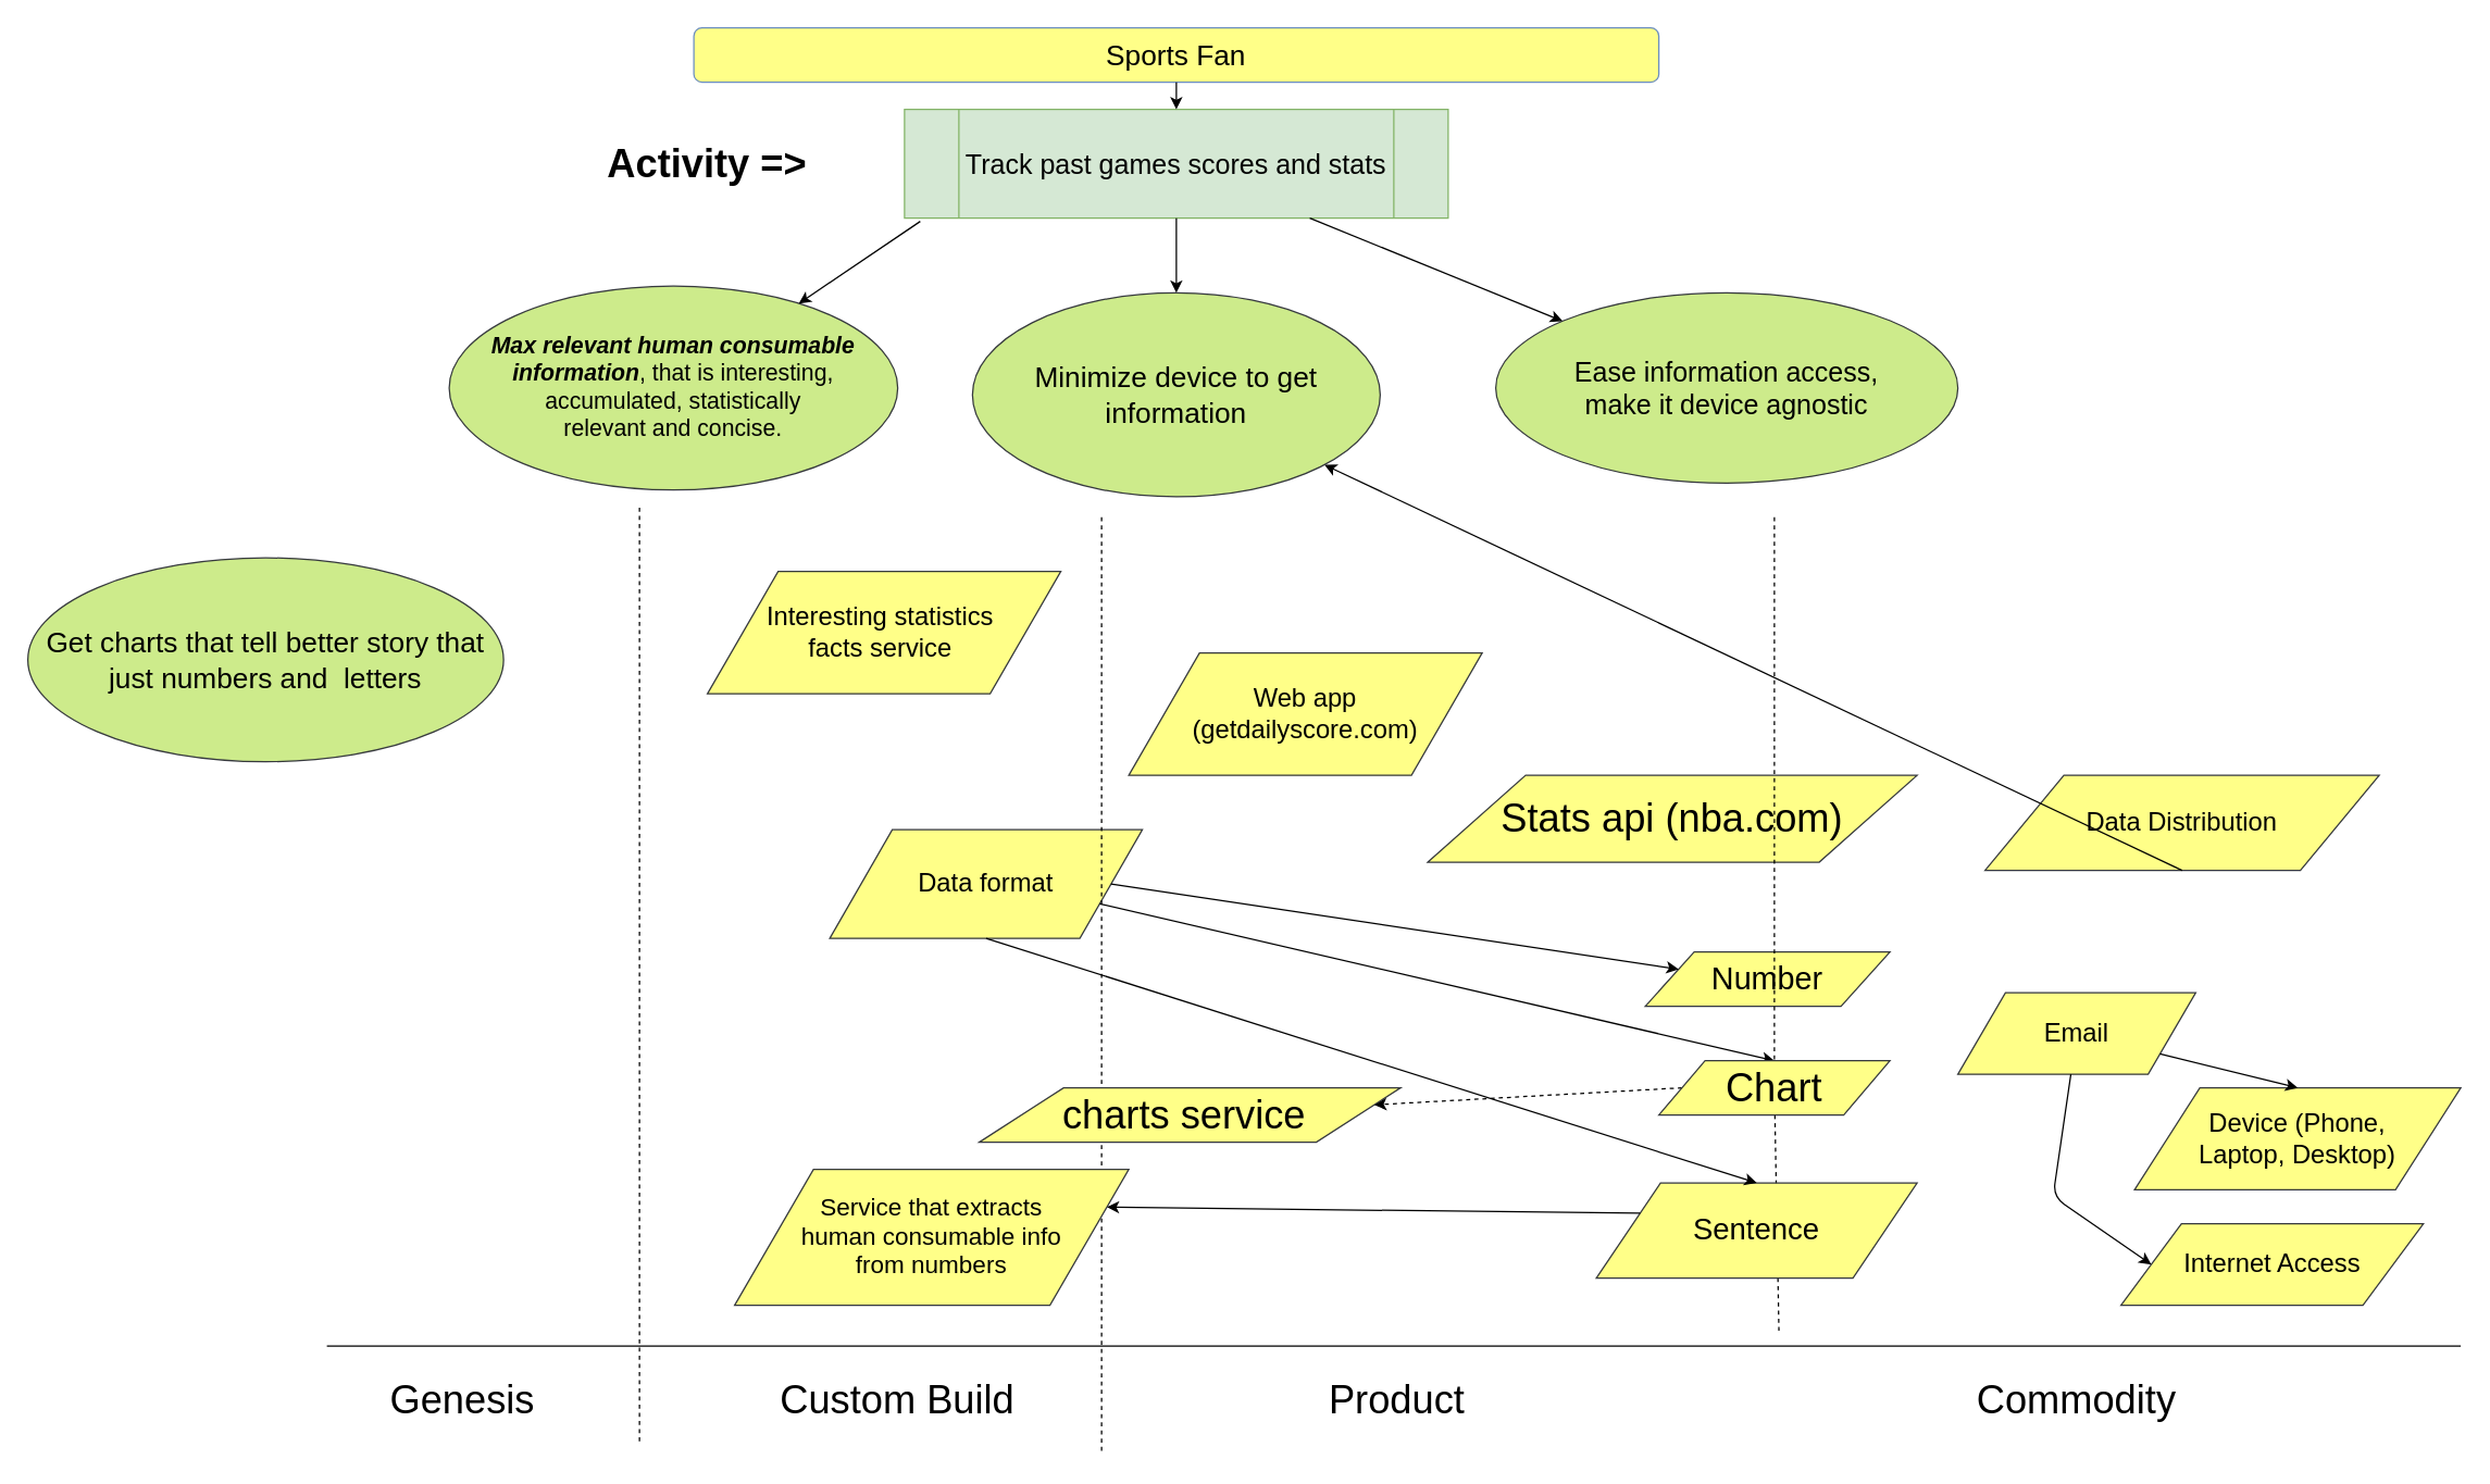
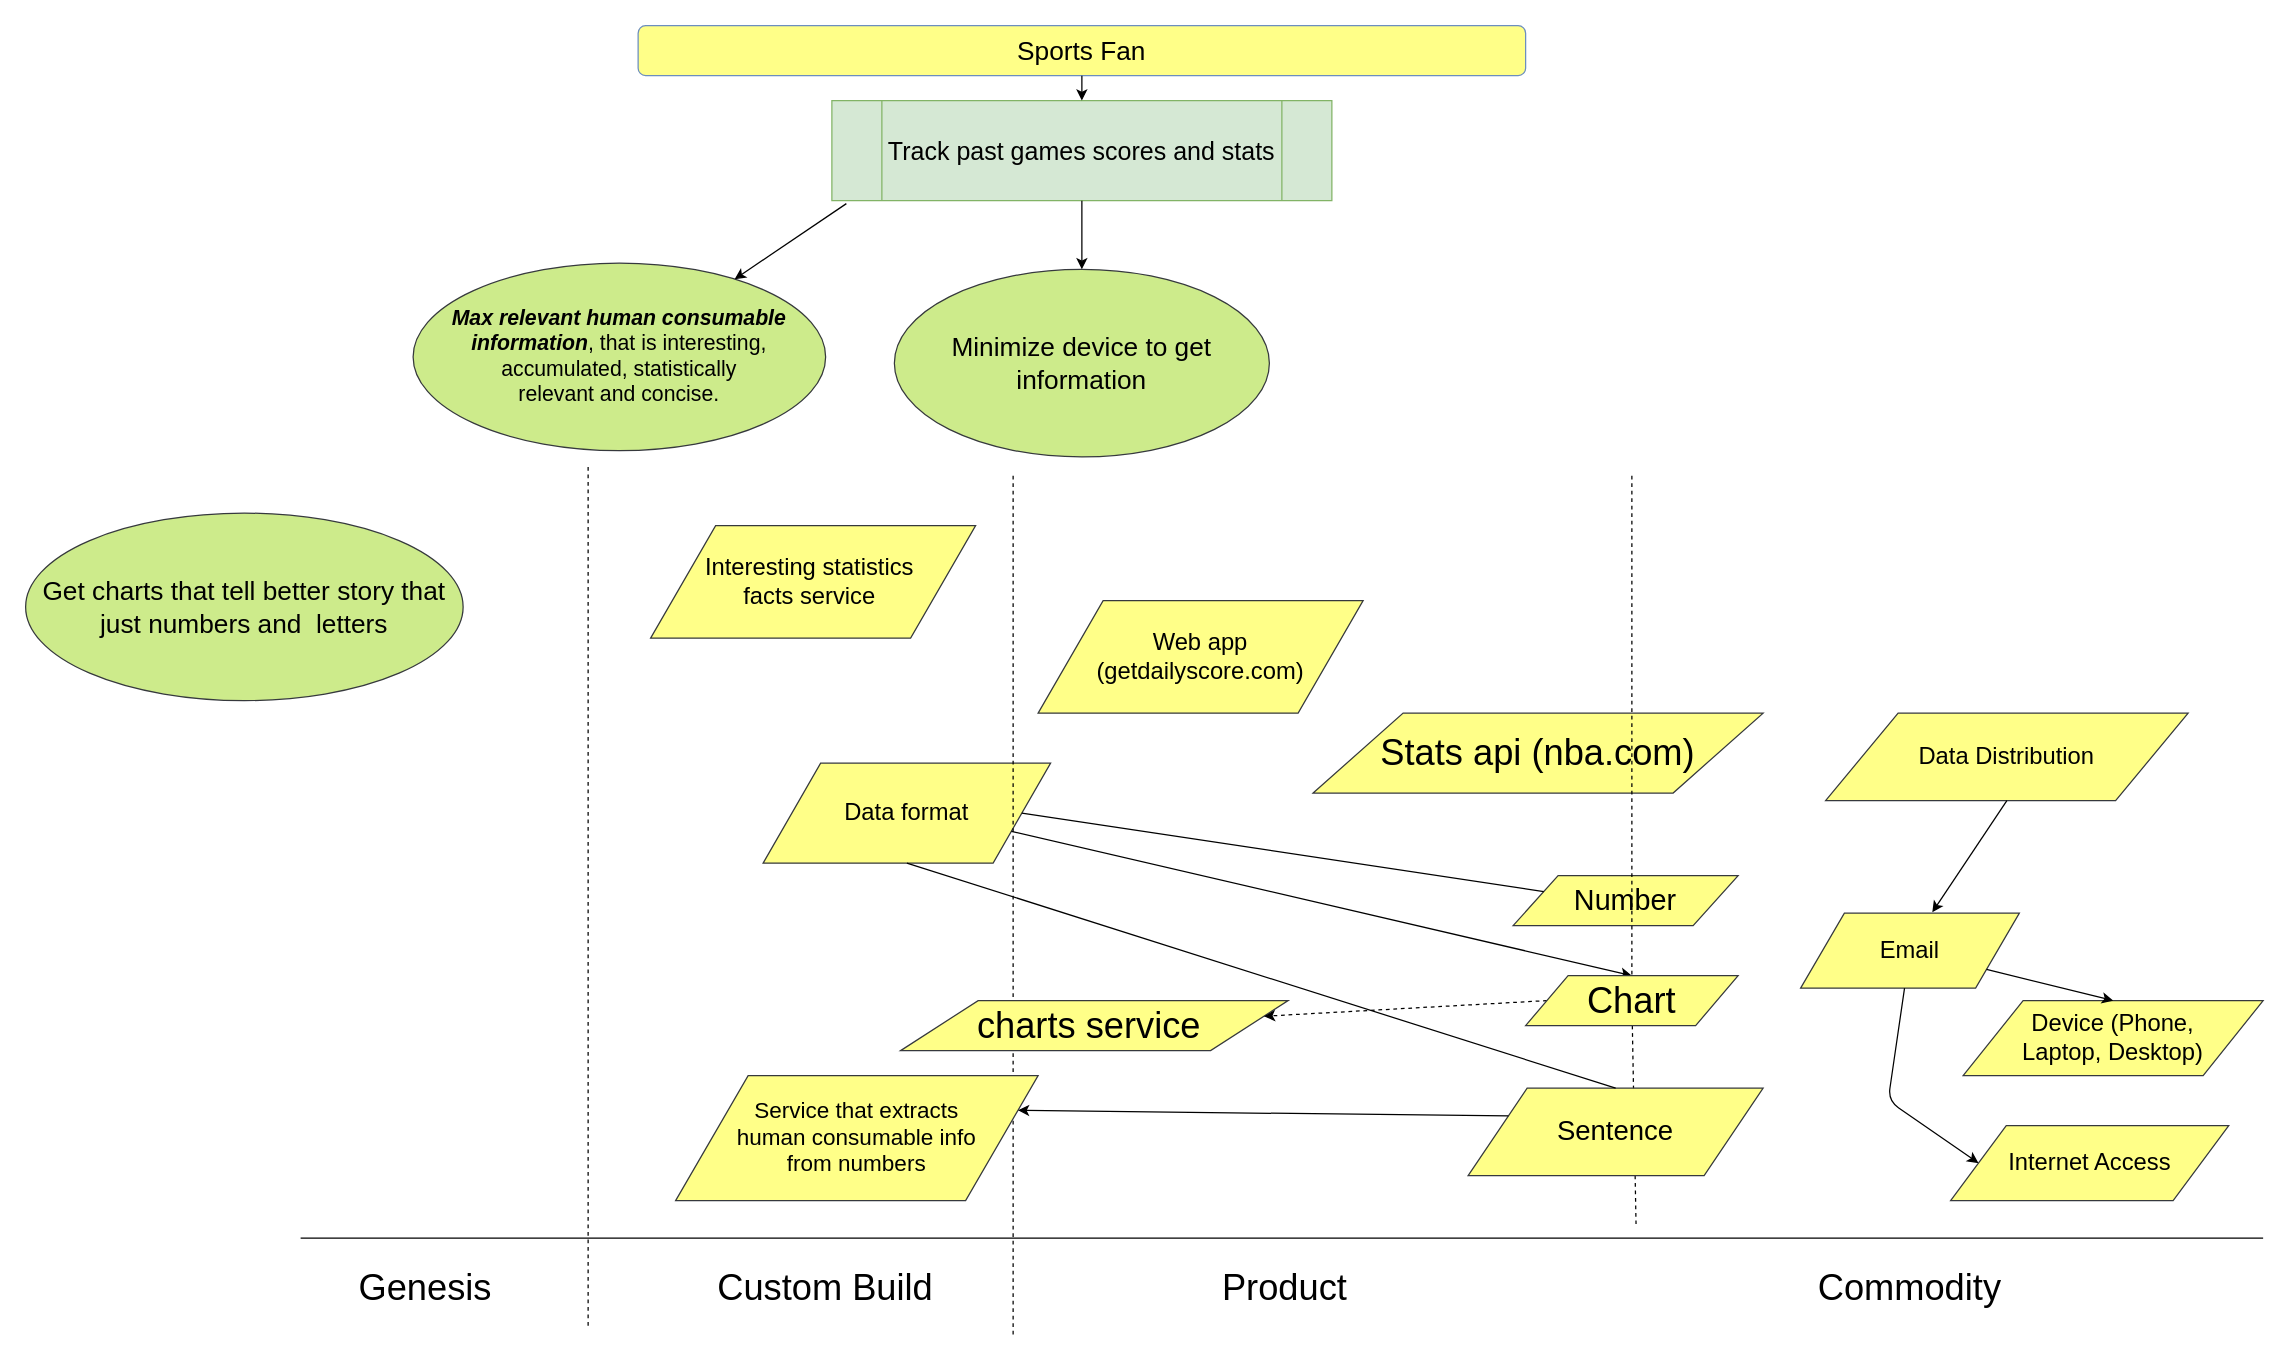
  <mxCell id="0" />
  <mxCell id="1" parent="0" />
  <mxCell id="2" value="Sports Fan" style="rounded=1;whiteSpace=wrap;html=1;fillColor=#ffff88;strokeColor=#6c8ebf;fontSize=21;" parent="1" vertex="1"><mxGeometry x="510" y="20" width="710" height="40" as="geometry" /></mxCell>
- <mxCell id="3" value="Activity =&amp;gt;" style="text;html=1;strokeColor=none;fillColor=none;align=center;verticalAlign=middle;whiteSpace=wrap;rounded=0;fontStyle=1;fontSize=29;" parent="1" vertex="1"><mxGeometry x="390" y="87.5" width="260" height="65" as="geometry" /></mxCell>
  <mxCell id="4" value="Track past games scores and stats" style="shape=process;whiteSpace=wrap;html=1;backgroundOutline=1;fillColor=#d5e8d4;strokeColor=#82b366;fontSize=20;fontStyle=0" parent="1" vertex="1"><mxGeometry x="665" y="80" width="400" height="80" as="geometry" /></mxCell>
  <mxCell id="5" value="&lt;span style=&quot;font-size: 17px&quot;&gt;&lt;b style=&quot;font-style: italic ; font-size: 17px&quot;&gt;Max relevant human consumable &lt;br&gt;information&lt;/b&gt;&lt;/span&gt;, that is interesting, accumulated, statistically &lt;br&gt;relevant and concise." style="ellipse;whiteSpace=wrap;html=1;fillColor=#cdeb8b;strokeColor=#36393d;fontSize=17;" parent="1" vertex="1"><mxGeometry x="330" y="210" width="330" height="150" as="geometry" /></mxCell>
  <mxCell id="6" value="Minimize device to get information" style="ellipse;whiteSpace=wrap;html=1;fillColor=#cdeb8b;strokeColor=#36393d;fontSize=21;" parent="1" vertex="1"><mxGeometry x="715" y="215" width="300" height="150" as="geometry" /></mxCell>
- <mxCell id="7" value="Ease information access, &lt;br&gt;make it device agnostic" style="ellipse;whiteSpace=wrap;html=1;fillColor=#cdeb8b;strokeColor=#36393d;fontSize=20;" parent="1" vertex="1"><mxGeometry x="1100" y="215" width="340" height="140" as="geometry" /></mxCell>
  <mxCell id="8" value="Get charts that tell better story that just numbers and&amp;nbsp; letters" style="ellipse;whiteSpace=wrap;html=1;fillColor=#cdeb8b;strokeColor=#36393d;fontSize=21;" parent="1" vertex="1"><mxGeometry x="20" y="410" width="350" height="150" as="geometry" /></mxCell>
  <mxCell id="9" value="" style="endArrow=classic;html=1;exitX=0.029;exitY=1.03;exitDx=0;exitDy=0;exitPerimeter=0;" parent="1" source="4" target="5" edge="1"><mxGeometry width="50" height="50" relative="1" as="geometry"><mxPoint x="390" y="160" as="sourcePoint" /><mxPoint x="180" y="470" as="targetPoint" /></mxGeometry></mxCell>
  <mxCell id="10" value="" style="endArrow=classic;html=1;" parent="1" source="4" target="6" edge="1"><mxGeometry width="50" height="50" relative="1" as="geometry"><mxPoint x="120" y="400" as="sourcePoint" /><mxPoint x="170" y="350" as="targetPoint" /></mxGeometry></mxCell>
- <mxCell id="11" value="" style="endArrow=classic;html=1;" parent="1" source="4" target="7" edge="1"><mxGeometry width="50" height="50" relative="1" as="geometry"><mxPoint x="120" y="400" as="sourcePoint" /><mxPoint x="170" y="350" as="targetPoint" /></mxGeometry></mxCell>
  <mxCell id="12" value="" style="endArrow=classic;html=1;fontSize=19;" parent="1" source="2" target="4" edge="1"><mxGeometry width="50" height="50" relative="1" as="geometry"><mxPoint x="120" y="400" as="sourcePoint" /><mxPoint x="170" y="350" as="targetPoint" /></mxGeometry></mxCell>
  <mxCell id="13" value="Data format" style="shape=parallelogram;perimeter=parallelogramPerimeter;whiteSpace=wrap;html=1;fontSize=19;fillColor=#ffff88;strokeColor=#36393d;" parent="1" vertex="1"><mxGeometry x="610" y="610" width="230" height="80" as="geometry" /></mxCell>
  <mxCell id="14" value="Email" style="shape=parallelogram;perimeter=parallelogramPerimeter;whiteSpace=wrap;html=1;fontSize=19;fillColor=#ffff88;strokeColor=#36393d;" parent="1" vertex="1"><mxGeometry x="1440" y="730" width="175" height="60" as="geometry" /></mxCell>
- <mxCell id="15" value="Device (Phone, &lt;br&gt;Laptop, Desktop)" style="shape=parallelogram;perimeter=parallelogramPerimeter;whiteSpace=wrap;html=1;fontSize=19;fillColor=#ffff88;strokeColor=#36393d;" parent="1" vertex="1"><mxGeometry x="1570" y="800" width="240" height="75" as="geometry" /></mxCell>
+ <mxCell id="15" value="Device (Phone, &lt;br&gt;Laptop, Desktop)" style="shape=parallelogram;perimeter=parallelogramPerimeter;whiteSpace=wrap;html=1;fontSize=19;fillColor=#ffff88;strokeColor=#36393d;" parent="1" vertex="1"><mxGeometry x="1570" y="800" width="240" height="60" as="geometry" /></mxCell>
  <mxCell id="16" value="Internet Access" style="shape=parallelogram;perimeter=parallelogramPerimeter;whiteSpace=wrap;html=1;fontSize=19;fillColor=#ffff88;strokeColor=#36393d;" parent="1" vertex="1"><mxGeometry x="1560" y="900" width="222.5" height="60" as="geometry" /></mxCell>
  <mxCell id="17" value="" style="endArrow=classic;html=1;fontSize=19;entryX=0;entryY=0.5;entryDx=0;entryDy=0;" parent="1" source="14" target="16" edge="1"><mxGeometry width="50" height="50" relative="1" as="geometry"><mxPoint x="1290" y="970" as="sourcePoint" /><mxPoint x="1423.636" y="840" as="targetPoint" /><Array as="points"><mxPoint x="1510" y="880" /></Array></mxGeometry></mxCell>
  <mxCell id="18" value="" style="endArrow=classic;html=1;fontSize=19;entryX=0.5;entryY=0;entryDx=0;entryDy=0;" parent="1" source="14" target="15" edge="1"><mxGeometry width="50" height="50" relative="1" as="geometry"><mxPoint x="1290" y="970" as="sourcePoint" /><mxPoint x="1645.226" y="843.467" as="targetPoint" /></mxGeometry></mxCell>
  <mxCell id="19" value="" style="endArrow=none;html=1;fontSize=19;" parent="1" edge="1"><mxGeometry width="50" height="50" relative="1" as="geometry"><mxPoint x="240" y="990" as="sourcePoint" /><mxPoint x="1810" y="990" as="targetPoint" /></mxGeometry></mxCell>
  <mxCell id="20" value="Genesis&lt;br style=&quot;font-size: 29px;&quot;&gt;" style="text;html=1;strokeColor=none;fillColor=none;align=center;verticalAlign=middle;whiteSpace=wrap;rounded=0;fontSize=29;" parent="1" vertex="1"><mxGeometry x="270" y="1020" width="140" height="20" as="geometry" /></mxCell>
  <mxCell id="21" value="" style="endArrow=none;dashed=1;html=1;fontSize=21;" parent="1" edge="1"><mxGeometry width="50" height="50" relative="1" as="geometry"><mxPoint x="470" y="1060" as="sourcePoint" /><mxPoint x="470" y="370" as="targetPoint" /></mxGeometry></mxCell>
  <mxCell id="22" value="Custom Build" style="text;html=1;strokeColor=none;fillColor=none;align=center;verticalAlign=middle;whiteSpace=wrap;rounded=0;fontSize=29;" parent="1" vertex="1"><mxGeometry x="550" y="1020" width="220" height="20" as="geometry" /></mxCell>
  <mxCell id="23" value="" style="endArrow=none;dashed=1;html=1;fontSize=21;" parent="1" edge="1"><mxGeometry width="50" height="50" relative="1" as="geometry"><mxPoint x="810" y="380" as="sourcePoint" /><mxPoint x="810" y="1070" as="targetPoint" /></mxGeometry></mxCell>
  <mxCell id="24" value="Product" style="text;html=1;strokeColor=none;fillColor=none;align=center;verticalAlign=middle;whiteSpace=wrap;rounded=0;fontSize=29;" parent="1" vertex="1"><mxGeometry x="910" y="1000" width="235" height="60" as="geometry" /></mxCell>
  <mxCell id="25" value="" style="endArrow=none;dashed=1;html=1;fontSize=21;" parent="1" edge="1" source="40"><mxGeometry width="50" height="50" relative="1" as="geometry"><mxPoint x="1308.33" y="298.67" as="sourcePoint" /><mxPoint x="1308.33" y="978.67" as="targetPoint" /></mxGeometry></mxCell>
  <mxCell id="26" value="Commodity" style="text;html=1;strokeColor=none;fillColor=none;align=center;verticalAlign=middle;whiteSpace=wrap;rounded=0;fontSize=29;" parent="1" vertex="1"><mxGeometry x="1410" y="1000" width="235" height="60" as="geometry" /></mxCell>
  <mxCell id="27" value="Data Distribution" style="shape=parallelogram;perimeter=parallelogramPerimeter;whiteSpace=wrap;html=1;fontSize=19;fillColor=#ffff88;strokeColor=#36393d;" parent="1" vertex="1"><mxGeometry x="1460" y="570" width="290" height="70" as="geometry" /></mxCell>
- <mxCell id="28" value="" style="endArrow=classic;html=1;fontSize=29;exitX=0.5;exitY=1;exitDx=0;exitDy=0;" parent="1" source="27" target="6" edge="1"><mxGeometry width="50" height="50" relative="1" as="geometry"><mxPoint x="240" y="1140" as="sourcePoint" /><mxPoint x="290" y="1090" as="targetPoint" /></mxGeometry></mxCell>
+ <mxCell id="28" value="" style="endArrow=classic;html=1;fontSize=29;entryX=0.602;entryY=-0.011;entryDx=0;entryDy=0;entryPerimeter=0;exitX=0.5;exitY=1;exitDx=0;exitDy=0;" parent="1" source="27" target="14" edge="1"><mxGeometry width="50" height="50" relative="1" as="geometry"><mxPoint x="240" y="1140" as="sourcePoint" /><mxPoint x="290" y="1090" as="targetPoint" /></mxGeometry></mxCell>
  <mxCell id="29" value="charts service&amp;nbsp;" style="shape=parallelogram;perimeter=parallelogramPerimeter;whiteSpace=wrap;html=1;fontSize=29;fillColor=#ffff88;strokeColor=#36393d;" parent="1" vertex="1"><mxGeometry x="720" y="800" width="310" height="40" as="geometry" /></mxCell>
  <mxCell id="30" value="" style="endArrow=classic;html=1;fontSize=29;exitX=1;exitY=0.75;exitDx=0;exitDy=0;entryX=0.5;entryY=0;entryDx=0;entryDy=0;" parent="1" source="13" target="40" edge="1"><mxGeometry width="50" height="50" relative="1" as="geometry"><mxPoint x="240" y="1140" as="sourcePoint" /><mxPoint x="290" y="1090" as="targetPoint" /></mxGeometry></mxCell>
  <mxCell id="31" value="Stats api (nba.com)" style="shape=parallelogram;perimeter=parallelogramPerimeter;whiteSpace=wrap;html=1;fontSize=29;fillColor=#ffff88;strokeColor=#36393d;" parent="1" vertex="1"><mxGeometry x="1050" y="570" width="360" height="63.91" as="geometry" /></mxCell>
  <mxCell id="32" value="" style="endArrow=classic;html=1;fontSize=29;exitX=0;exitY=0.5;exitDx=0;exitDy=0;dashed=1;" parent="1" source="40" target="29" edge="1"><mxGeometry width="50" height="50" relative="1" as="geometry"><mxPoint x="55" y="1160" as="sourcePoint" /><mxPoint x="105" y="1110" as="targetPoint" /></mxGeometry></mxCell>
  <mxCell id="33" value="Sentence" style="shape=parallelogram;perimeter=parallelogramPerimeter;whiteSpace=wrap;html=1;fontSize=22;fillColor=#ffff88;strokeColor=#36393d;" parent="1" vertex="1"><mxGeometry x="1174" y="870" width="236" height="70" as="geometry" /></mxCell>
  <mxCell id="34" value="Service that extracts&lt;br&gt;human consumable info &lt;br&gt;from numbers" style="shape=parallelogram;perimeter=parallelogramPerimeter;whiteSpace=wrap;html=1;fontSize=18;fillColor=#ffff88;strokeColor=#36393d;" parent="1" vertex="1"><mxGeometry x="540" y="860" width="290" height="100" as="geometry" /></mxCell>
- <mxCell id="35" value="" style="endArrow=classic;html=1;fontSize=18;exitX=0.5;exitY=1;exitDx=0;exitDy=0;entryX=0.5;entryY=0;entryDx=0;entryDy=0;" parent="1" source="13" target="33" edge="1"><mxGeometry width="50" height="50" relative="1" as="geometry"><mxPoint x="240" y="1140" as="sourcePoint" /><mxPoint x="290" y="1090" as="targetPoint" /></mxGeometry></mxCell>
+ <mxCell id="35" value="" style="endArrow=none;html=1;fontSize=18;exitX=0.5;exitY=1;exitDx=0;exitDy=0;entryX=0.5;entryY=0;entryDx=0;entryDy=0;" parent="1" source="13" target="33" edge="1"><mxGeometry width="50" height="50" relative="1" as="geometry"><mxPoint x="240" y="1140" as="sourcePoint" /><mxPoint x="290" y="1090" as="targetPoint" /></mxGeometry></mxCell>
  <mxCell id="36" value="Number" style="shape=parallelogram;perimeter=parallelogramPerimeter;whiteSpace=wrap;html=1;fontSize=23;fillColor=#ffff88;strokeColor=#36393d;" parent="1" vertex="1"><mxGeometry x="1210" y="700" width="180" height="40" as="geometry" /></mxCell>
- <mxCell id="37" value="" style="endArrow=classic;html=1;fontSize=18;exitX=1;exitY=0.5;exitDx=0;exitDy=0;entryX=0;entryY=0.25;entryDx=0;entryDy=0;" parent="1" source="13" target="36" edge="1"><mxGeometry width="50" height="50" relative="1" as="geometry"><mxPoint x="240" y="1140" as="sourcePoint" /><mxPoint x="290" y="1090" as="targetPoint" /></mxGeometry></mxCell>
+ <mxCell id="37" value="" style="endArrow=none;html=1;fontSize=18;exitX=1;exitY=0.5;exitDx=0;exitDy=0;entryX=0;entryY=0.25;entryDx=0;entryDy=0;" parent="1" source="13" target="36" edge="1"><mxGeometry width="50" height="50" relative="1" as="geometry"><mxPoint x="240" y="1140" as="sourcePoint" /><mxPoint x="290" y="1090" as="targetPoint" /></mxGeometry></mxCell>
  <mxCell id="38" value="Interesting statistics&amp;nbsp;&lt;br&gt;facts service&amp;nbsp;" style="shape=parallelogram;perimeter=parallelogramPerimeter;whiteSpace=wrap;html=1;fontSize=19;fillColor=#ffff88;strokeColor=#36393d;" vertex="1" parent="1"><mxGeometry x="520" y="420" width="260" height="90" as="geometry" /></mxCell>
  <mxCell id="39" value="Web app &lt;br&gt;(getdailyscore.com)" style="shape=parallelogram;perimeter=parallelogramPerimeter;whiteSpace=wrap;html=1;fontSize=19;fillColor=#ffff88;strokeColor=#36393d;" vertex="1" parent="1"><mxGeometry x="830" y="480" width="260" height="90" as="geometry" /></mxCell>
  <mxCell id="40" value="Chart" style="shape=parallelogram;perimeter=parallelogramPerimeter;whiteSpace=wrap;html=1;fontSize=29;fillColor=#ffff88;strokeColor=#36393d;" parent="1" vertex="1"><mxGeometry x="1220" y="780" width="170" height="40" as="geometry" /></mxCell>
  <mxCell id="41" value="" style="endArrow=none;dashed=1;html=1;fontSize=21;" edge="1" parent="1" target="40"><mxGeometry width="50" height="50" relative="1" as="geometry"><mxPoint x="1305" y="380" as="sourcePoint" /><mxPoint x="1308.33" y="978.67" as="targetPoint" /></mxGeometry></mxCell>
  <mxCell id="42" value="" style="endArrow=classic;html=1;exitX=0;exitY=0.25;exitDx=0;exitDy=0;entryX=1;entryY=0.25;entryDx=0;entryDy=0;" edge="1" parent="1" source="33" target="34"><mxGeometry width="50" height="50" relative="1" as="geometry"><mxPoint x="990" y="930" as="sourcePoint" /><mxPoint x="1040" y="880" as="targetPoint" /></mxGeometry></mxCell>
